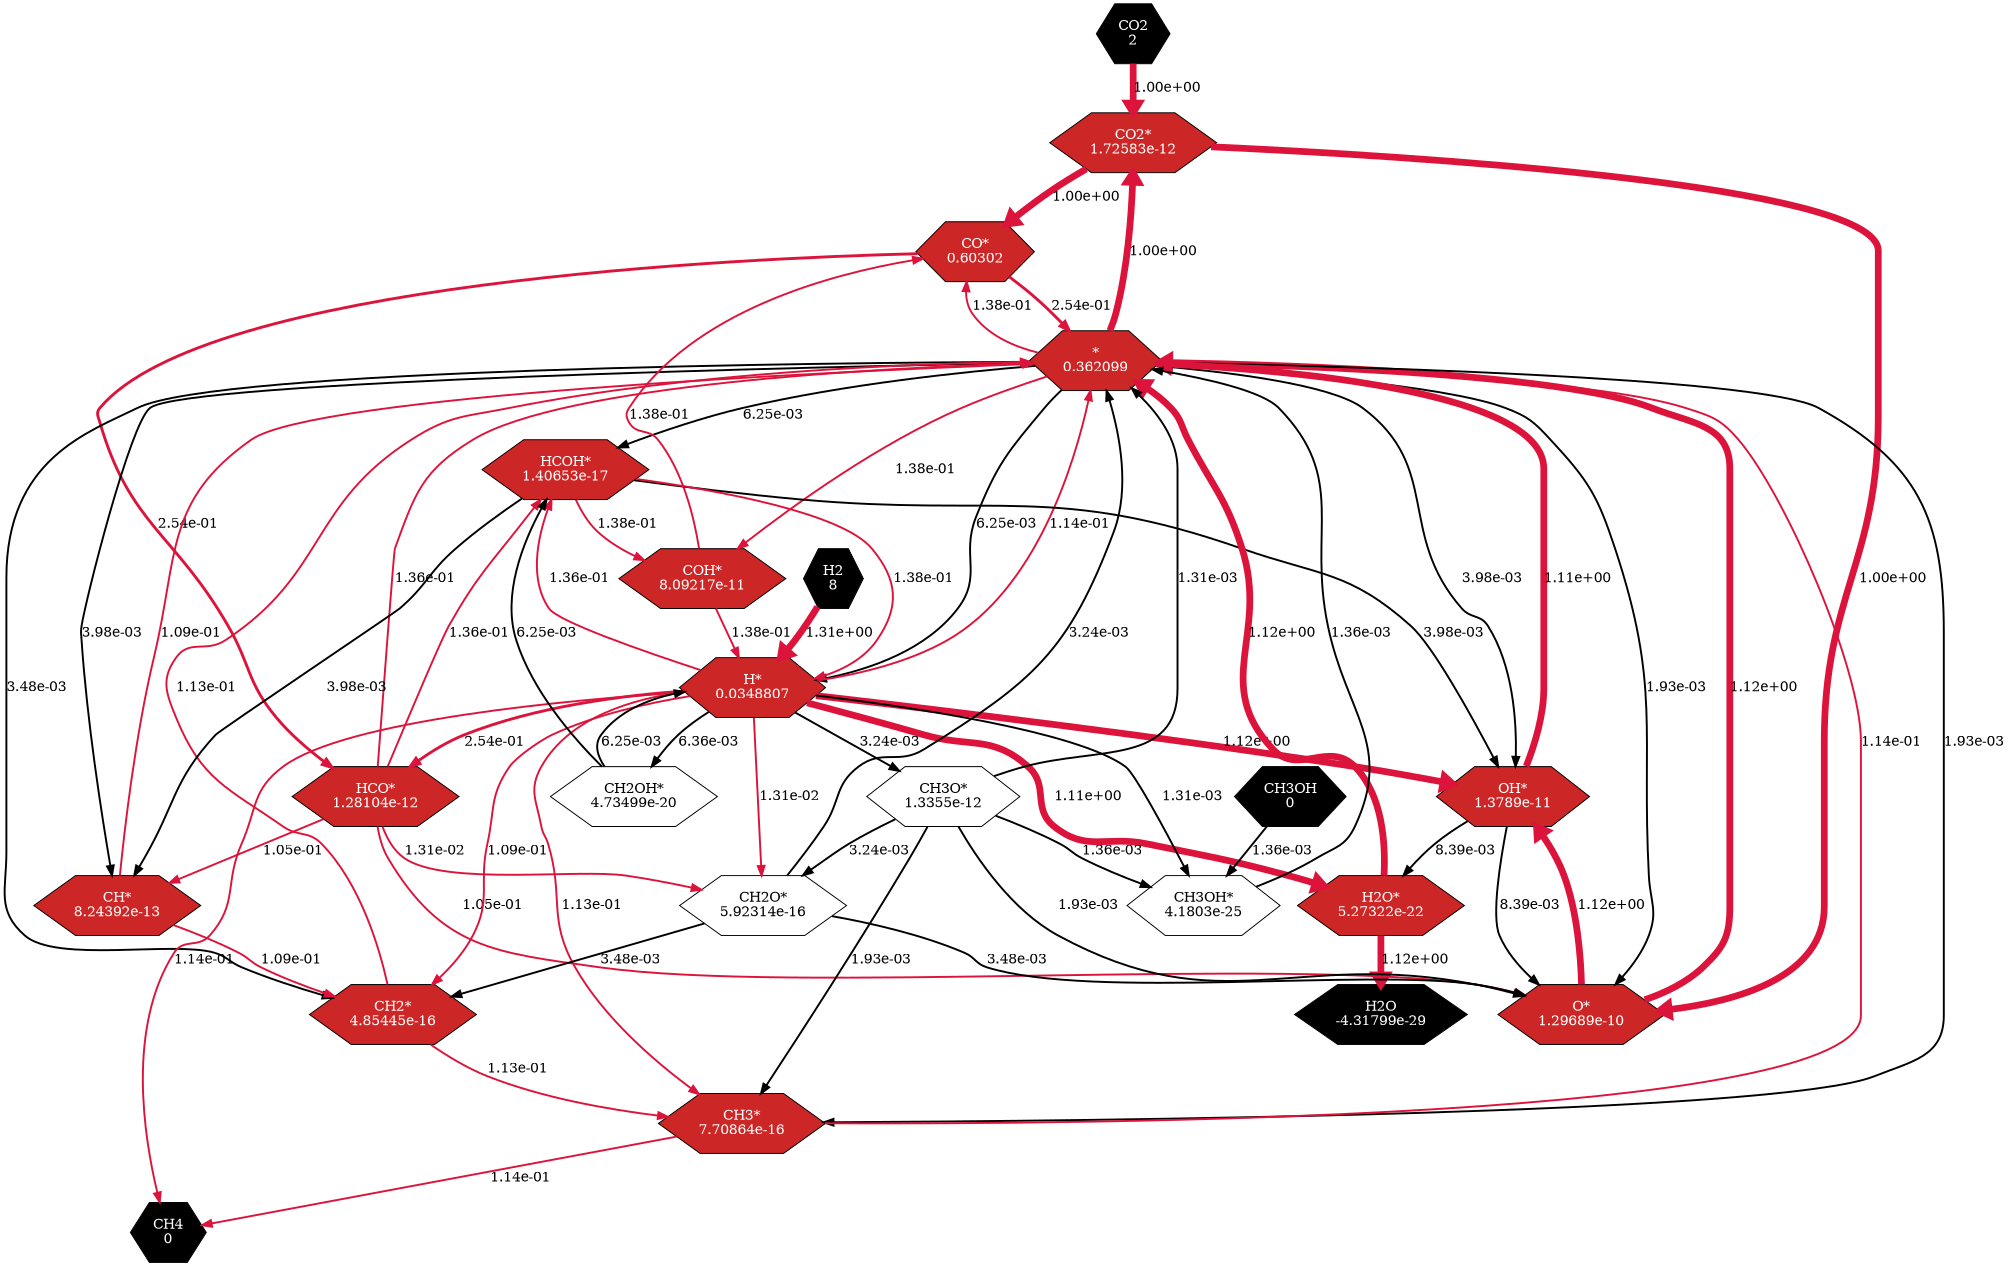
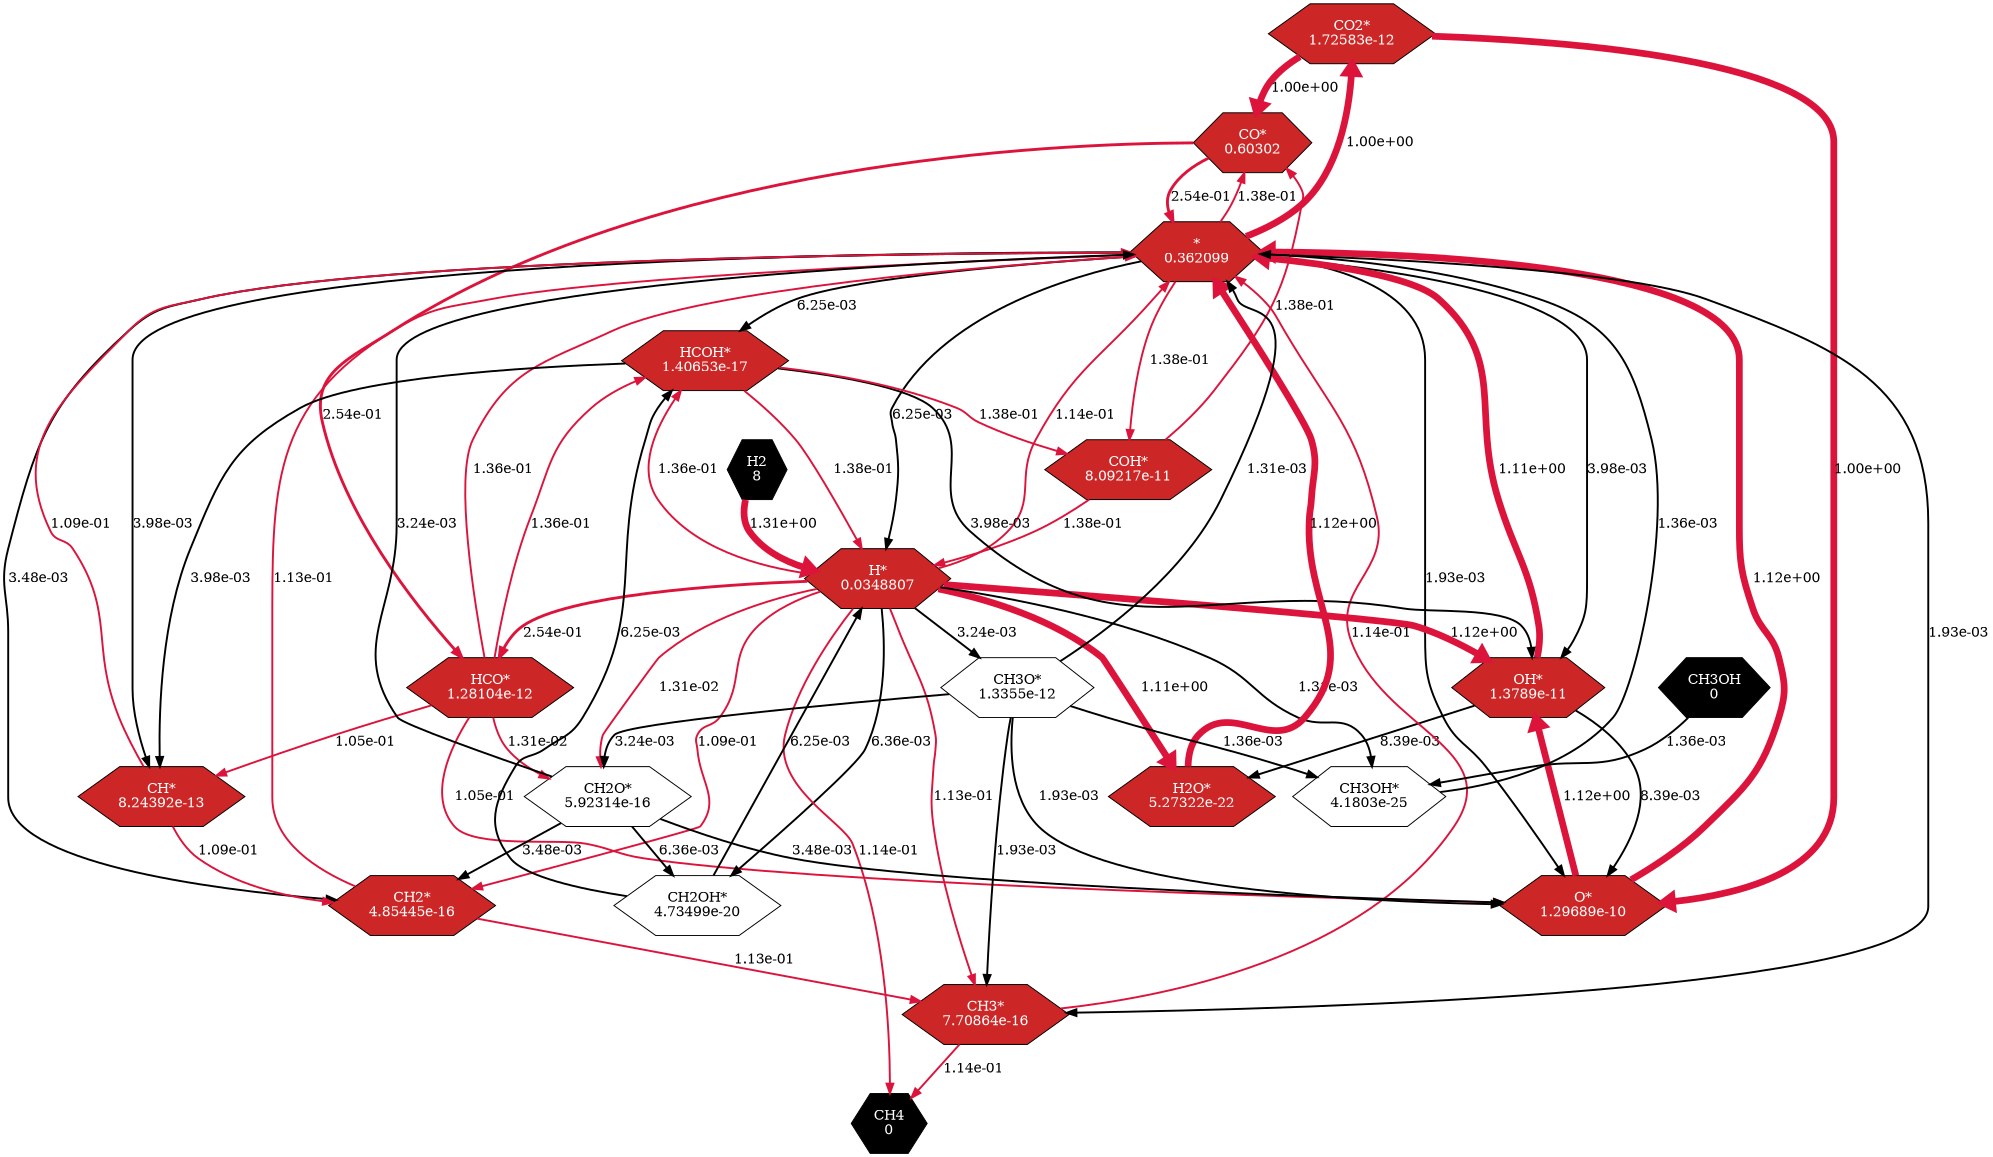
  strict digraph {
    fontname="DejaVu Serif"
    rankdir=TB
    root=CO2
    node [fillcolor=firebrick3 fontcolor=white fontname="DejaVu Serif" shape=hexagon style=filled]
    edge [color=crimson fontname="DejaVu Serif" penwidth=2]
-   n1 [fillcolor=black label="CO2\n2"]
    n2 [label="CO2*\n1.72583e-12"]
    n3 [label="CO*\n0.60302"]
    n4 [label="O*\n1.29689e-10"]
    n5 [label="*\n0.362099"]
    n6 [label="HCO*\n1.28104e-12"]
    n7 [label="OH*\n1.3789e-11"]
    n8 [label="H*\n0.0348807"]
    n9 [label="CH*\n8.24392e-13"]
    n10 [label="COH*\n8.09217e-11"]
    n11 [label="CH2*\n4.85445e-16"]
    n12 [label="CH3*\n7.70864e-16"]
    n13 [label="HCOH*\n1.40653e-17"]
    n14 [label="H2O*\n5.27322e-22"]
    n15 [label="CH2O*\n5.92314e-16" fillcolor="" fontcolor="" style=""]
    n16 [label="CH2OH*\n4.73499e-20" fillcolor="" fontcolor="" style=""]
    n17 [label="CH3O*\n1.3355e-12" fillcolor="" fontcolor="" style=""]
    n18 [label="CH3OH*\n4.1803e-25" fillcolor="" fontcolor="" style=""]
    n19 [fillcolor=black label="CH4\n0"]
    n20 [fillcolor=black label="H2\n8"]
-   n21 [fillcolor=black label="H2O\n-4.31799e-29"]
    n22 [fillcolor=black label="CH3OH\n0"]
-   n1 -> n2 [label="1.00e+00" penwidth=7]
    n2 -> n3 [label="1.00e+00" penwidth=7]
    n2 -> n4 [label="1.00e+00" penwidth=7]
    n3 -> n5 [label="2.54e-01" penwidth=3]
    n3 -> n6 [label="2.54e-01" penwidth=3]
    n4 -> n5 [label="1.12e+00" penwidth=7]
    n4 -> n7 [label="1.12e+00" penwidth=7]
    n5 -> n2 [label="1.00e+00" penwidth=7]
    n5 -> n3 [label="1.38e-01"]
    n5 -> n4 [color=black label="1.93e-03"]
    n5 -> n7 [color=black label="3.98e-03"]
    n5 -> n8 [color=black label="6.25e-03"]
    n5 -> n9 [color=black label="3.98e-03"]
    n5 -> n10 [label="1.38e-01"]
    n5 -> n11 [color=black label="3.48e-03"]
    n5 -> n12 [color=black label="1.93e-03"]
    n5 -> n13 [color=black label="6.25e-03"]
    n6 -> n4 [label="1.05e-01"]
    n6 -> n5 [label="1.36e-01"]
    n6 -> n9 [label="1.05e-01"]
    n6 -> n13 [label="1.36e-01"]
    n6 -> n15 [label="1.31e-02"]
    n7 -> n4 [color=black label="8.39e-03"]
    n7 -> n5 [label="1.11e+00" penwidth=7]
    n7 -> n14 [color=black label="8.39e-03"]
    n8 -> n5 [label="1.14e-01"]
    n8 -> n6 [label="2.54e-01" penwidth=3]
    n8 -> n7 [label="1.12e+00" penwidth=7]
    n8 -> n11 [label="1.09e-01"]
    n8 -> n12 [label="1.13e-01"]
    n8 -> n13 [label="1.36e-01"]
    n8 -> n14 [label="1.11e+00" penwidth=7]
    n8 -> n15 [label="1.31e-02"]
    n8 -> n16 [color=black label="6.36e-03"]
    n8 -> n17 [color=black label="3.24e-03"]
    n8 -> n18 [color=black label="1.31e-03"]
    n8 -> n19 [label="1.14e-01"]
    n9 -> n5 [label="1.09e-01"]
    n9 -> n11 [label="1.09e-01"]
    n10 -> n3 [label="1.38e-01"]
    n10 -> n8 [label="1.38e-01"]
    n11 -> n5 [label="1.13e-01"]
    n11 -> n12 [label="1.13e-01"]
    n12 -> n5 [label="1.14e-01"]
    n12 -> n19 [label="1.14e-01"]
    n13 -> n7 [color=black label="3.98e-03"]
    n13 -> n8 [label="1.38e-01"]
    n13 -> n9 [color=black label="3.98e-03"]
    n13 -> n10 [label="1.38e-01"]
    n14 -> n5 [label="1.12e+00" penwidth=7]
-   n14 -> n21 [label="1.12e+00" penwidth=7]
    n15 -> n4 [color=black label="3.48e-03"]
    n15 -> n5 [color=black label="3.24e-03"]
    n15 -> n11 [color=black label="3.48e-03"]
+   n15 -> n16 [color=black label="6.36e-03"]
    n16 -> n8 [color=black label="6.25e-03"]
    n16 -> n13 [color=black label="6.25e-03"]
    n17 -> n4 [color=black label="1.93e-03"]
    n17 -> n5 [color=black label="1.31e-03"]
    n17 -> n12 [color=black label="1.93e-03"]
    n17 -> n15 [color=black label="3.24e-03"]
    n17 -> n18 [color=black label="1.36e-03"]
    n18 -> n5 [color=black label="1.36e-03"]
    n20 -> n8 [label="1.31e+00" penwidth=7]
    n22 -> n18 [color=black label="1.36e-03"]
  }
